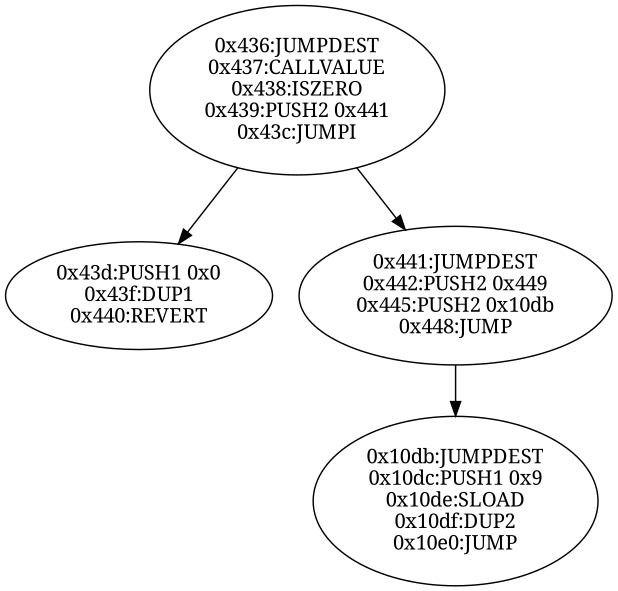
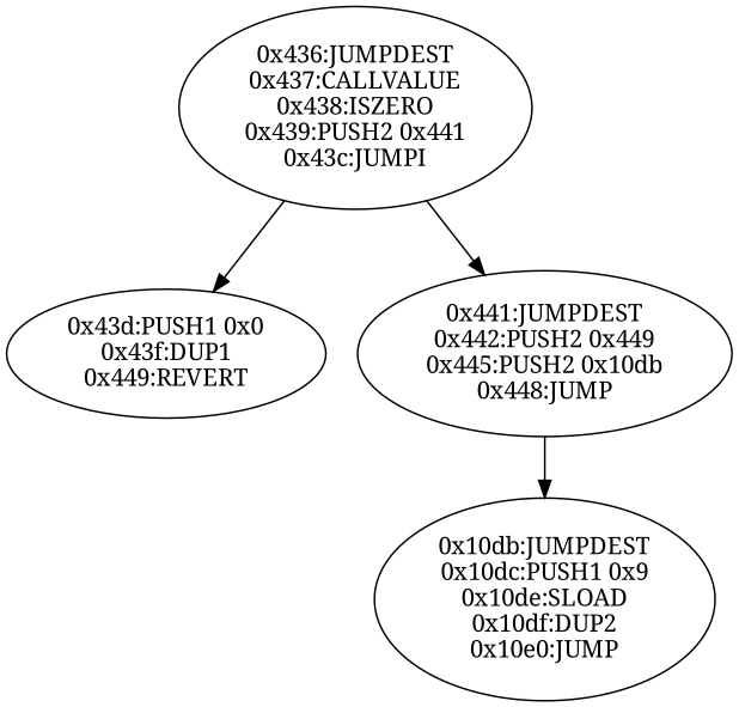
  digraph {
    fontname="Noto Serif"
    node [fontname="Noto Serif"]
    edge [fontname="Noto Serif"]
    n1 [label="0x436:JUMPDEST\n0x437:CALLVALUE\n0x438:ISZERO\n0x439:PUSH2 0x441\n0x43c:JUMPI"]
-   n2 [label="0x43d:PUSH1 0x0\n0x43f:DUP1\n0x440:REVERT"]
+   n2 [label="0x43d:PUSH1 0x0\n0x43f:DUP1\n0x449:REVERT"]
    n3 [label="0x441:JUMPDEST\n0x442:PUSH2 0x449\n0x445:PUSH2 0x10db\n0x448:JUMP"]
    n4 [label="0x10db:JUMPDEST\n0x10dc:PUSH1 0x9\n0x10de:SLOAD\n0x10df:DUP2\n0x10e0:JUMP"]
    n1 -> n2
    n1 -> n3
    n3 -> n4
  }
